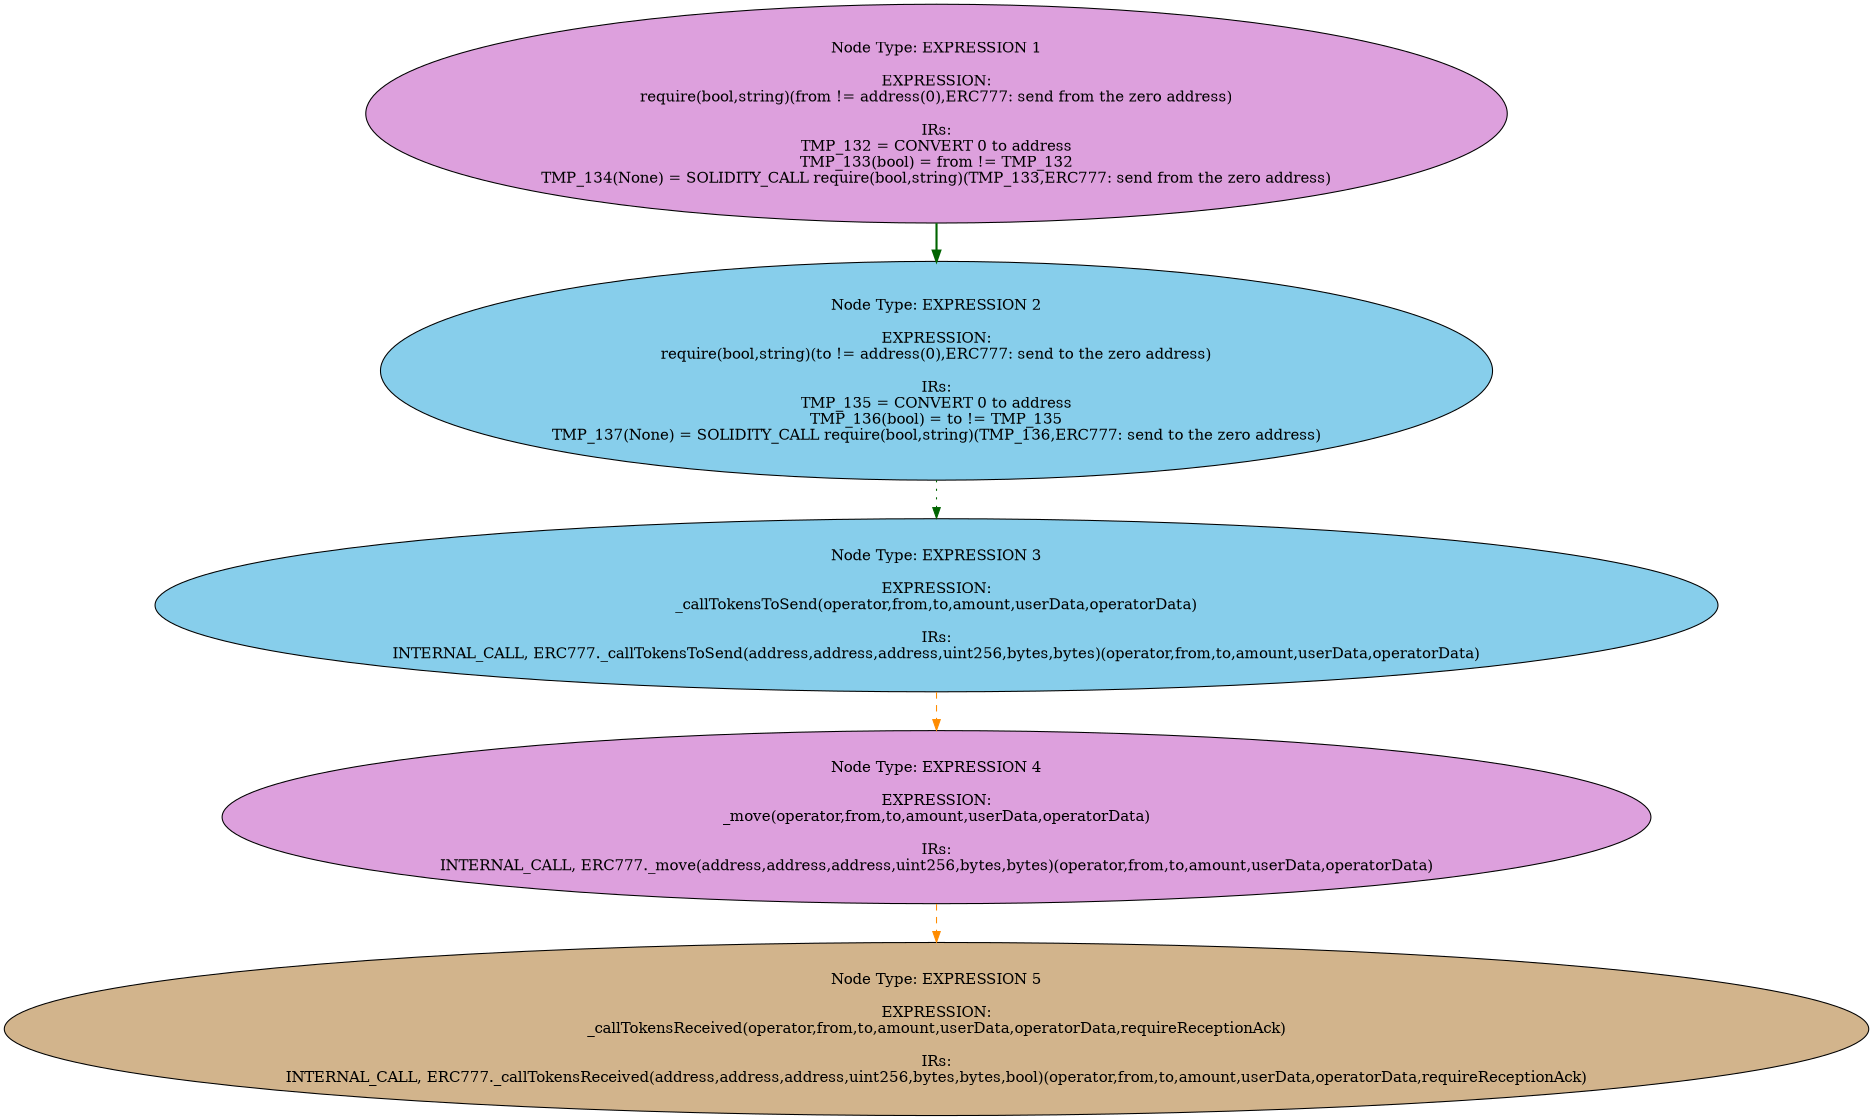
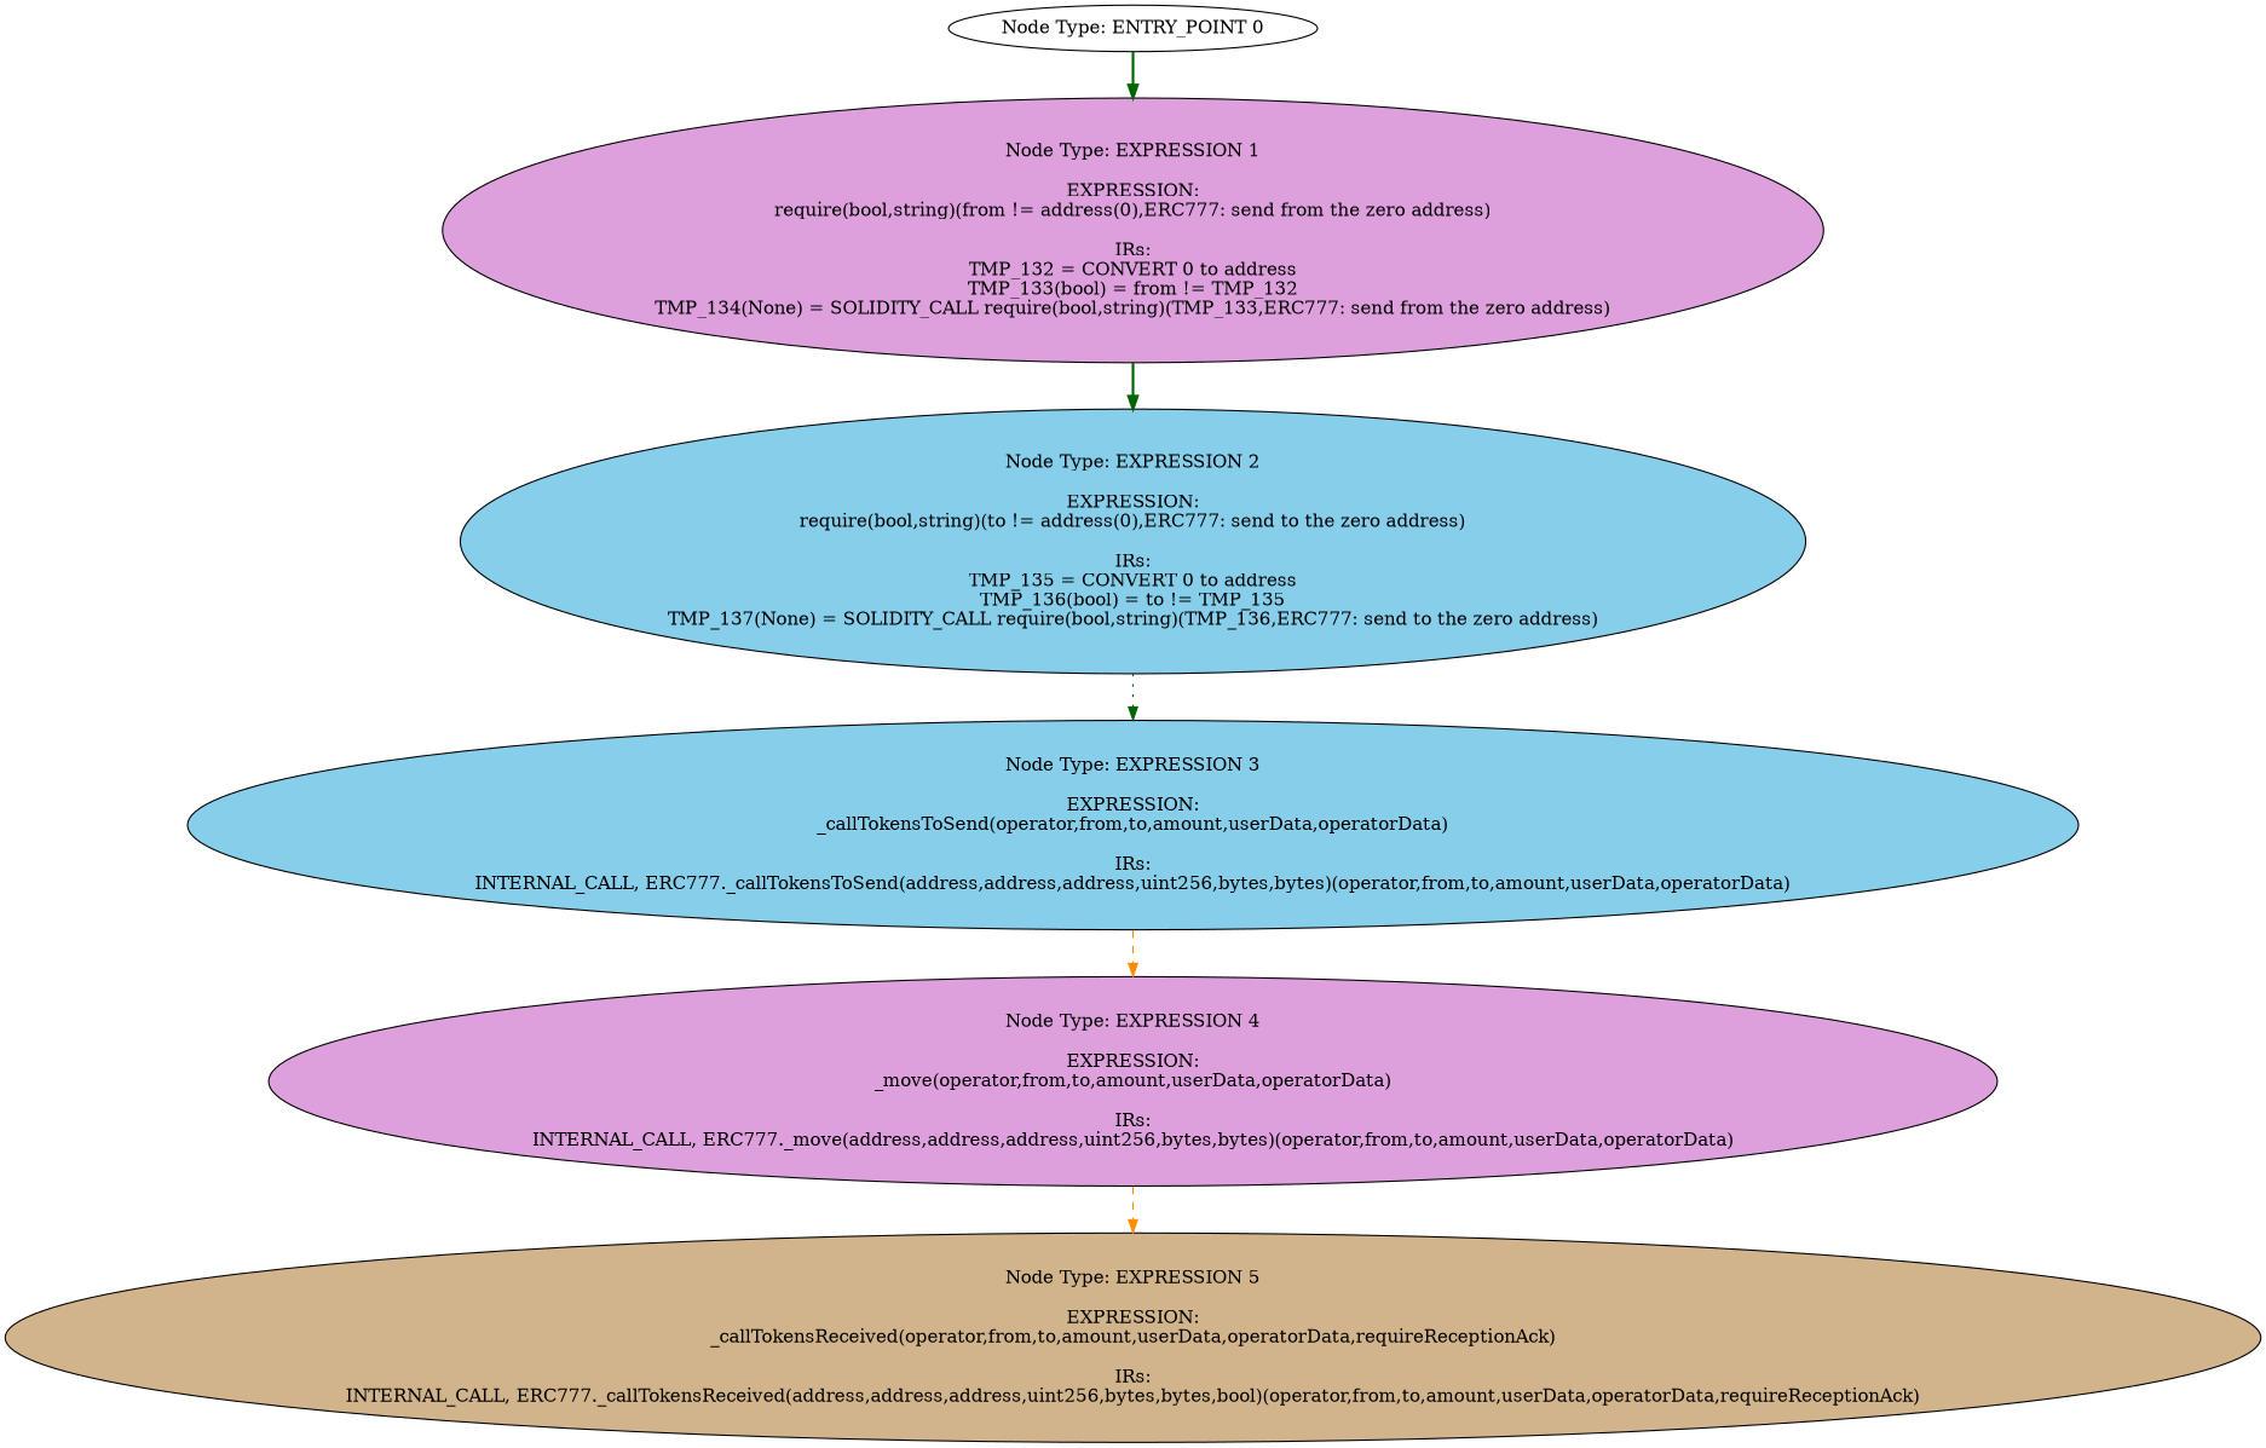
  digraph {
    node [style=filled fillcolor=plum]
    edge [color=darkgreen style=bold]
+   n1 [label="Node Type: ENTRY_POINT 0\n" fillcolor=white]
    n2 [label="Node Type: EXPRESSION 1\n\nEXPRESSION:\nrequire(bool,string)(from != address(0),ERC777: send from the zero address)\n\nIRs:\nTMP_132 = CONVERT 0 to address\nTMP_133(bool) = from != TMP_132\nTMP_134(None) = SOLIDITY_CALL require(bool,string)(TMP_133,ERC777: send from the zero address)"]
    n3 [label="Node Type: EXPRESSION 2\n\nEXPRESSION:\nrequire(bool,string)(to != address(0),ERC777: send to the zero address)\n\nIRs:\nTMP_135 = CONVERT 0 to address\nTMP_136(bool) = to != TMP_135\nTMP_137(None) = SOLIDITY_CALL require(bool,string)(TMP_136,ERC777: send to the zero address)" fillcolor=skyblue]
    n4 [label="Node Type: EXPRESSION 3\n\nEXPRESSION:\n_callTokensToSend(operator,from,to,amount,userData,operatorData)\n\nIRs:\nINTERNAL_CALL, ERC777._callTokensToSend(address,address,address,uint256,bytes,bytes)(operator,from,to,amount,userData,operatorData)" fillcolor=skyblue]
    n5 [label="Node Type: EXPRESSION 4\n\nEXPRESSION:\n_move(operator,from,to,amount,userData,operatorData)\n\nIRs:\nINTERNAL_CALL, ERC777._move(address,address,address,uint256,bytes,bytes)(operator,from,to,amount,userData,operatorData)"]
    n6 [label="Node Type: EXPRESSION 5\n\nEXPRESSION:\n_callTokensReceived(operator,from,to,amount,userData,operatorData,requireReceptionAck)\n\nIRs:\nINTERNAL_CALL, ERC777._callTokensReceived(address,address,address,uint256,bytes,bytes,bool)(operator,from,to,amount,userData,operatorData,requireReceptionAck)" fillcolor=tan]
+   n1 -> n2
    n2 -> n3
    n3 -> n4 [style=dotted]
    n4 -> n5 [color=darkorange style=dashed]
    n5 -> n6 [color=darkorange style=dashed]
  }
